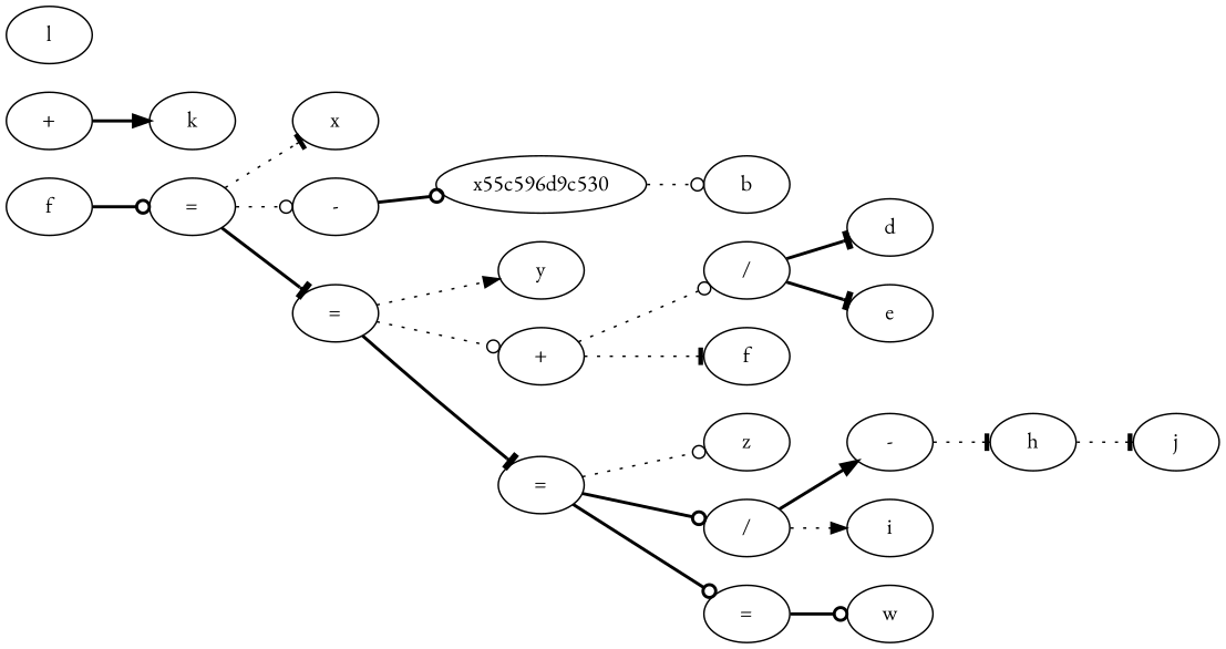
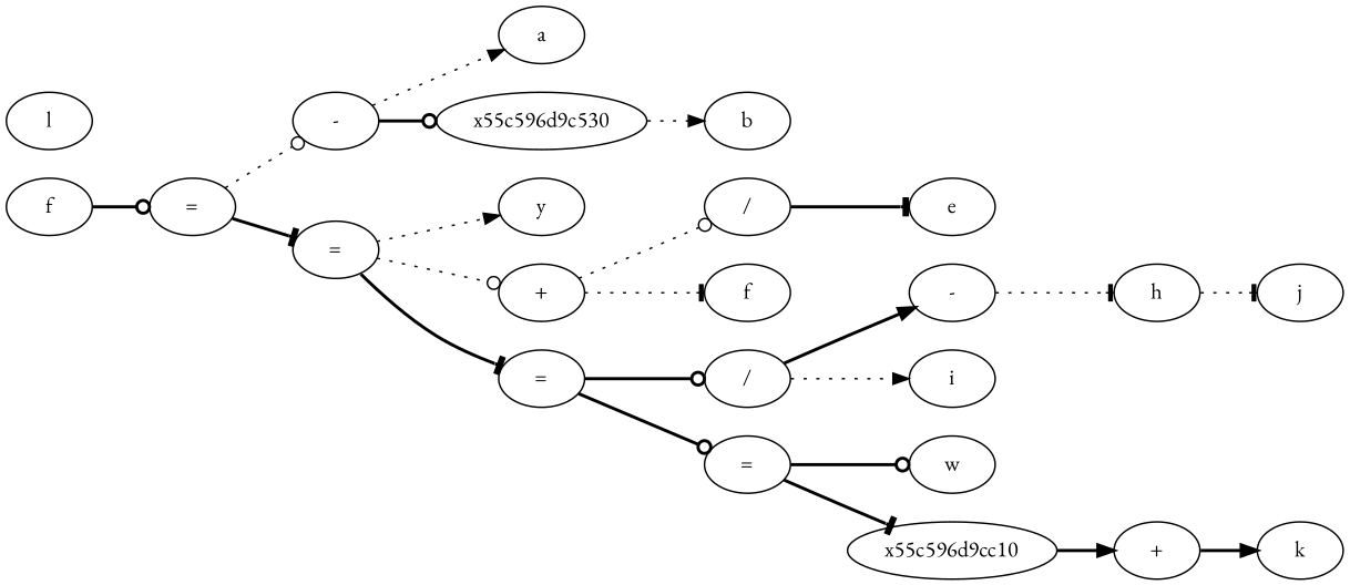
  digraph {
    fontname="EB Garamond"
    rankdir=LR
    node [fontname="EB Garamond"]
    edge [arrowhead=odot fontname="EB Garamond" style=bold]
    n1 [label=f]
    n2 [label="="]
-   n3 [label=x]
    n4 [label="-"]
    n5 [label="="]
+   n6 [label=a]
    x55c596d9c530
    n8 [label=y]
    n9 [label="+"]
    n10 [label="="]
    n11 [label=b]
    n12 [label="/"]
    n13 [label=f]
-   n14 [label=z]
    n15 [label="/"]
    n16 [label="="]
-   n17 [label=d]
    n18 [label=e]
    n19 [label="-"]
    n20 [label=i]
    n21 [label=w]
+   x55c596d9cc10
    n23 [label=h]
    n24 [label=j]
    n25 [label="+"]
    n26 [label=k]
    n27 [label=l]
    n1 -> n2
-   n2 -> n3 [arrowhead=tee style=dotted]
    n2 -> n4 [style=dotted]
    n2 -> n5 [arrowhead=tee]
+   n4 -> n6 [arrowhead=normal style=dotted]
    n4 -> x55c596d9c530
    n5 -> n8 [arrowhead=normal style=dotted]
    n5 -> n9 [style=dotted]
    n5 -> n10 [arrowhead=tee]
-   x55c596d9c530 -> n11 [style=dotted]
+   x55c596d9c530 -> n11 [arrowhead=normal style=dotted]
    n9 -> n12 [style=dotted]
    n9 -> n13 [arrowhead=tee style=dotted]
-   n10 -> n14 [style=dotted]
    n10 -> n15
    n10 -> n16
-   n12 -> n17 [arrowhead=tee]
    n12 -> n18 [arrowhead=tee]
    n15 -> n19 [arrowhead=normal]
    n15 -> n20 [arrowhead=normal style=dotted]
    n16 -> n21
+   n16 -> x55c596d9cc10 [arrowhead=tee]
    n19 -> n23 [arrowhead=tee style=dotted]
+   x55c596d9cc10 -> n25 [arrowhead=normal]
    n23 -> n24 [arrowhead=tee style=dotted]
    n25 -> n26 [arrowhead=normal]
  }
